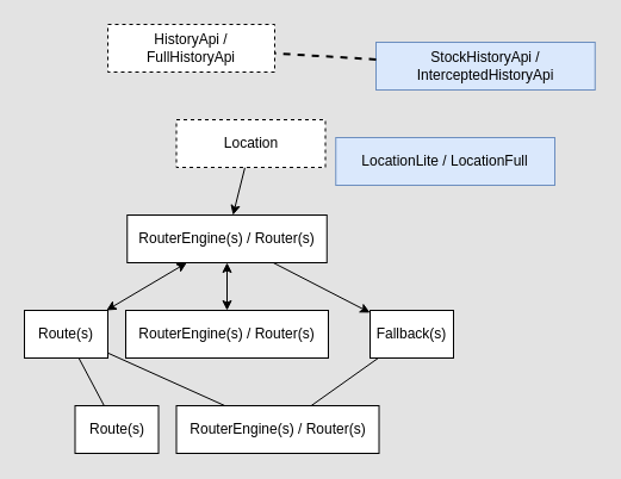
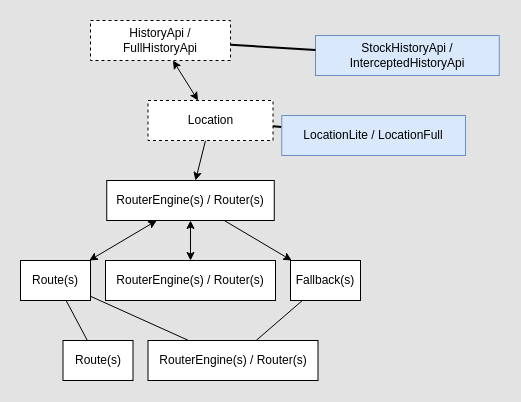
  <mxCell id="0" />
  <mxCell id="1" parent="0" />
  <mxCell id="2" value="StockHistoryApi / InterceptedHistoryApi" style="rounded=0;whiteSpace=wrap;html=1;fillColor=#dae8fc;strokeColor=#6c8ebf;" vertex="1" parent="1"><mxGeometry x="315" y="35" width="183.75" height="40" as="geometry" /></mxCell>
+ <mxCell id="3" value="" style="edgeStyle=none;html=1;startArrow=classic;startFill=1;" edge="1" parent="1" source="4" target="6"><mxGeometry relative="1" as="geometry" /></mxCell>
  <mxCell id="4" value="HistoryApi / FullHistoryApi" style="rounded=0;whiteSpace=wrap;html=1;dashed=1;" vertex="1" parent="1"><mxGeometry x="90" y="20" width="140" height="40" as="geometry" /></mxCell>
  <mxCell id="5" style="edgeStyle=none;html=1;" edge="1" parent="1" source="6" target="10"><mxGeometry relative="1" as="geometry" /></mxCell>
  <mxCell id="6" value="Location" style="rounded=0;whiteSpace=wrap;html=1;dashed=1;" vertex="1" parent="1"><mxGeometry x="147.5" y="100" width="125" height="40" as="geometry" /></mxCell>
  <mxCell id="7" value="" style="edgeStyle=none;html=1;startArrow=classic;startFill=1;" edge="1" parent="1" source="10" target="13"><mxGeometry relative="1" as="geometry" /></mxCell>
  <mxCell id="8" style="edgeStyle=none;html=1;startArrow=classic;startFill=1;" edge="1" parent="1" source="10" target="14"><mxGeometry relative="1" as="geometry" /></mxCell>
  <mxCell id="9" style="edgeStyle=none;html=1;" edge="1" parent="1" source="10" target="16"><mxGeometry relative="1" as="geometry" /></mxCell>
  <mxCell id="10" value="RouterEngine(s) / Router(s)" style="rounded=0;whiteSpace=wrap;html=1;" vertex="1" parent="1"><mxGeometry x="106.25" y="180" width="167.5" height="40" as="geometry" /></mxCell>
  <mxCell id="11" value="" style="edgeStyle=none;html=1;endArrow=none;endFill=0;" edge="1" parent="1" source="13" target="22"><mxGeometry relative="1" as="geometry" /></mxCell>
  <mxCell id="12" style="edgeStyle=none;html=1;endArrow=none;endFill=0;" edge="1" parent="1" source="13" target="21"><mxGeometry relative="1" as="geometry" /></mxCell>
  <mxCell id="13" value="Route(s)" style="rounded=0;whiteSpace=wrap;html=1;" vertex="1" parent="1"><mxGeometry x="20" y="260" width="70" height="40" as="geometry" /></mxCell>
  <mxCell id="14" value="RouterEngine(s) / Router(s)" style="rounded=0;whiteSpace=wrap;html=1;" vertex="1" parent="1"><mxGeometry x="105" y="260" width="170" height="40" as="geometry" /></mxCell>
  <mxCell id="15" style="edgeStyle=none;html=1;endArrow=none;endFill=0;" edge="1" parent="1" source="16" target="21"><mxGeometry relative="1" as="geometry" /></mxCell>
- <mxCell id="16" value="Fallback(s)" style="rounded=0;whiteSpace=wrap;html=1;" vertex="1" parent="1"><mxGeometry x="310" y="260" width="70" height="40" as="geometry" /></mxCell>
+ <mxCell id="16" value="Fallback(s)" style="rounded=0;whiteSpace=wrap;html=1;" vertex="1" parent="1"><mxGeometry x="290" y="260" width="70" height="40" as="geometry" /></mxCell>
+ <mxCell id="17" value="" style="edgeStyle=none;html=1;endArrow=none;endFill=0;strokeWidth=2;" edge="1" parent="1" source="18" target="6"><mxGeometry relative="1" as="geometry" /></mxCell>
  <mxCell id="18" value="LocationLite / LocationFull" style="rounded=0;whiteSpace=wrap;html=1;fillColor=#dae8fc;strokeColor=#6c8ebf;" vertex="1" parent="1"><mxGeometry x="281.25" y="115" width="183.75" height="40" as="geometry" /></mxCell>
- <mxCell id="19" style="edgeStyle=none;html=1;endArrow=none;endFill=0;strokeWidth=2;dashed=1;" edge="1" parent="1" source="2" target="4"><mxGeometry relative="1" as="geometry" /></mxCell>
+ <mxCell id="19" style="edgeStyle=none;html=1;endArrow=none;endFill=0;strokeWidth=2;" edge="1" parent="1" source="2" target="4"><mxGeometry relative="1" as="geometry" /></mxCell>
  <mxCell id="20" value="" style="group" vertex="1" connectable="0" parent="1"><mxGeometry x="62.5" y="340" width="255" height="40" as="geometry" /></mxCell>
  <mxCell id="21" value="RouterEngine(s) / Router(s)" style="rounded=0;whiteSpace=wrap;html=1;" vertex="1" parent="20"><mxGeometry x="85" width="170" height="40" as="geometry" /></mxCell>
  <mxCell id="22" value="Route(s)" style="rounded=0;whiteSpace=wrap;html=1;" vertex="1" parent="20"><mxGeometry width="70" height="40" as="geometry" /></mxCell>
